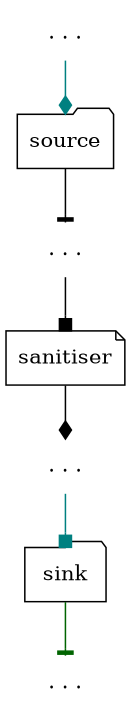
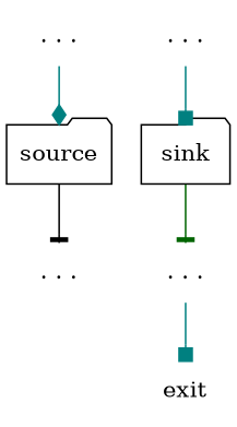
  digraph {
    node [shape=none]
    edge [arrowhead=box color=teal]
    n1 [label=". . ."]
    source [shape=folder]
    n3 [label=". . ."]
-   sanitiser [shape=note]
    n5 [label=". . ."]
    sink [shape=folder]
    n7 [label=". . ."]
+   exit
    n1 -> source [arrowhead=diamond]
    source -> n3 [arrowhead=tee color=black]
-   n3 -> sanitiser [color=black]
-   sanitiser -> n5 [arrowhead=diamond color=black]
    n5 -> sink
    sink -> n7 [arrowhead=tee color=darkgreen]
+   n7 -> exit
  }
